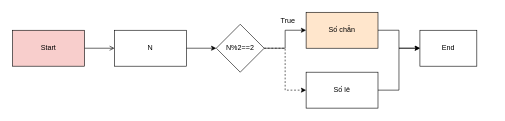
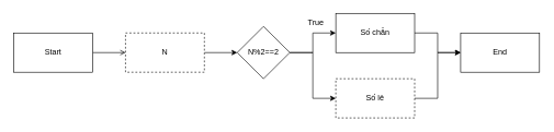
  <mxCell id="0" />
  <mxCell id="1" parent="0" />
  <mxCell id="2" style="edgeStyle=orthogonalEdgeStyle;rounded=0;orthogonalLoop=1;jettySize=auto;html=1;exitX=1;exitY=0.5;exitDx=0;exitDy=0;entryX=0;entryY=0.5;entryDx=0;entryDy=0;endArrow=open;" edge="1" parent="1" source="3" target="6"><mxGeometry relative="1" as="geometry" /></mxCell>
- <mxCell id="3" value="&lt;font style=&quot;vertical-align: inherit;&quot;&gt;&lt;font style=&quot;vertical-align: inherit;&quot;&gt;Start&lt;/font&gt;&lt;/font&gt;" style="rounded=0;whiteSpace=wrap;html=1;fillColor=#f8cecc;" vertex="1" parent="1"><mxGeometry x="20" y="50" width="120" height="60" as="geometry" /></mxCell>
- <mxCell id="4" value="&lt;font style=&quot;vertical-align: inherit;&quot;&gt;&lt;font style=&quot;vertical-align: inherit;&quot;&gt;End&lt;/font&gt;&lt;/font&gt;" style="rounded=0;whiteSpace=wrap;html=1;" vertex="1" parent="1"><mxGeometry x="700" y="50" width="95" height="60" as="geometry" /></mxCell>
+ <mxCell id="3" value="&lt;font style=&quot;vertical-align: inherit;&quot;&gt;&lt;font style=&quot;vertical-align: inherit;&quot;&gt;Start&lt;/font&gt;&lt;/font&gt;" style="rounded=0;whiteSpace=wrap;html=1;" vertex="1" parent="1"><mxGeometry x="20" y="50" width="120" height="60" as="geometry" /></mxCell>
+ <mxCell id="4" value="&lt;font style=&quot;vertical-align: inherit;&quot;&gt;&lt;font style=&quot;vertical-align: inherit;&quot;&gt;End&lt;/font&gt;&lt;/font&gt;" style="rounded=0;whiteSpace=wrap;html=1;" vertex="1" parent="1"><mxGeometry x="700" y="50" width="120" height="60" as="geometry" /></mxCell>
  <mxCell id="5" style="edgeStyle=orthogonalEdgeStyle;rounded=0;orthogonalLoop=1;jettySize=auto;html=1;exitX=1;exitY=0.5;exitDx=0;exitDy=0;entryX=0;entryY=0.5;entryDx=0;entryDy=0;" edge="1" parent="1" source="6" target="9"><mxGeometry relative="1" as="geometry" /></mxCell>
- <mxCell id="6" value="&lt;font style=&quot;vertical-align: inherit;&quot;&gt;&lt;font style=&quot;vertical-align: inherit;&quot;&gt;N&lt;/font&gt;&lt;/font&gt;" style="rounded=0;whiteSpace=wrap;html=1;" vertex="1" parent="1"><mxGeometry x="190" y="50" width="120" height="60" as="geometry" /></mxCell>
+ <mxCell id="6" value="&lt;font style=&quot;vertical-align: inherit;&quot;&gt;&lt;font style=&quot;vertical-align: inherit;&quot;&gt;N&lt;/font&gt;&lt;/font&gt;" style="rounded=0;whiteSpace=wrap;html=1;dashed=1;" vertex="1" parent="1"><mxGeometry x="190" y="50" width="120" height="60" as="geometry" /></mxCell>
  <mxCell id="7" style="edgeStyle=orthogonalEdgeStyle;rounded=0;orthogonalLoop=1;jettySize=auto;html=1;exitX=1;exitY=0.5;exitDx=0;exitDy=0;entryX=0;entryY=0.5;entryDx=0;entryDy=0;" edge="1" parent="1" source="9" target="11"><mxGeometry relative="1" as="geometry" /></mxCell>
- <mxCell id="8" style="edgeStyle=orthogonalEdgeStyle;rounded=0;orthogonalLoop=1;jettySize=auto;html=1;exitX=1;exitY=0.5;exitDx=0;exitDy=0;entryX=0;entryY=0.5;entryDx=0;entryDy=0;dashed=1;" edge="1" parent="1" source="9" target="13"><mxGeometry relative="1" as="geometry" /></mxCell>
+ <mxCell id="8" style="edgeStyle=orthogonalEdgeStyle;rounded=0;orthogonalLoop=1;jettySize=auto;html=1;exitX=1;exitY=0.5;exitDx=0;exitDy=0;entryX=0;entryY=0.5;entryDx=0;entryDy=0;" edge="1" parent="1" source="9" target="13"><mxGeometry relative="1" as="geometry" /></mxCell>
  <mxCell id="9" value="&lt;font style=&quot;vertical-align: inherit;&quot;&gt;&lt;font style=&quot;vertical-align: inherit;&quot;&gt;N%2==2&lt;/font&gt;&lt;/font&gt;" style="rhombus;whiteSpace=wrap;html=1;" vertex="1" parent="1"><mxGeometry x="360" y="40" width="80" height="80" as="geometry" /></mxCell>
  <mxCell id="10" style="edgeStyle=orthogonalEdgeStyle;rounded=0;orthogonalLoop=1;jettySize=auto;html=1;exitX=1;exitY=0.5;exitDx=0;exitDy=0;entryX=0;entryY=0.5;entryDx=0;entryDy=0;" edge="1" parent="1" source="11" target="4"><mxGeometry relative="1" as="geometry" /></mxCell>
- <mxCell id="11" value="&lt;font style=&quot;vertical-align: inherit;&quot;&gt;&lt;font style=&quot;vertical-align: inherit;&quot;&gt;Số chẵn&lt;/font&gt;&lt;/font&gt;" style="rounded=0;whiteSpace=wrap;html=1;fillColor=#ffe6cc;" vertex="1" parent="1"><mxGeometry x="510" y="20" width="120" height="60" as="geometry" /></mxCell>
+ <mxCell id="11" value="&lt;font style=&quot;vertical-align: inherit;&quot;&gt;&lt;font style=&quot;vertical-align: inherit;&quot;&gt;Số chẵn&lt;/font&gt;&lt;/font&gt;" style="rounded=0;whiteSpace=wrap;html=1;" vertex="1" parent="1"><mxGeometry x="510" y="20" width="120" height="60" as="geometry" /></mxCell>
  <mxCell id="12" style="edgeStyle=orthogonalEdgeStyle;rounded=0;orthogonalLoop=1;jettySize=auto;html=1;exitX=1;exitY=0.5;exitDx=0;exitDy=0;entryX=0;entryY=0.5;entryDx=0;entryDy=0;" edge="1" parent="1" source="13" target="4"><mxGeometry relative="1" as="geometry" /></mxCell>
- <mxCell id="13" value="&lt;font style=&quot;vertical-align: inherit;&quot;&gt;&lt;font style=&quot;vertical-align: inherit;&quot;&gt;Số lẻ&lt;/font&gt;&lt;/font&gt;" style="rounded=0;whiteSpace=wrap;html=1;" vertex="1" parent="1"><mxGeometry x="510" y="120" width="120" height="60" as="geometry" /></mxCell>
+ <mxCell id="13" value="&lt;font style=&quot;vertical-align: inherit;&quot;&gt;&lt;font style=&quot;vertical-align: inherit;&quot;&gt;Số lẻ&lt;/font&gt;&lt;/font&gt;" style="rounded=0;whiteSpace=wrap;html=1;dashed=1;" vertex="1" parent="1"><mxGeometry x="510" y="120" width="120" height="60" as="geometry" /></mxCell>
  <mxCell id="14" value="&lt;font style=&quot;vertical-align: inherit;&quot;&gt;&lt;font style=&quot;vertical-align: inherit;&quot;&gt;True&lt;/font&gt;&lt;/font&gt;" style="text;html=1;align=center;verticalAlign=middle;whiteSpace=wrap;rounded=0;" vertex="1" parent="1"><mxGeometry x="450" y="20" width="60" height="30" as="geometry" /></mxCell>
